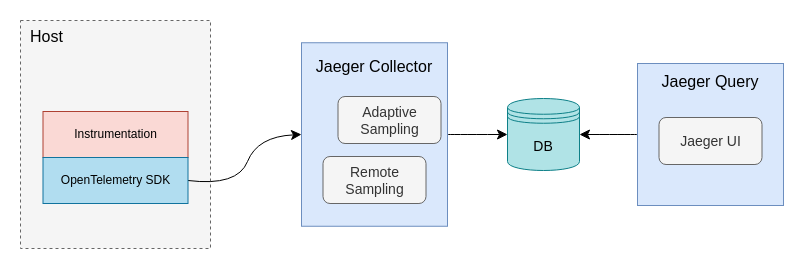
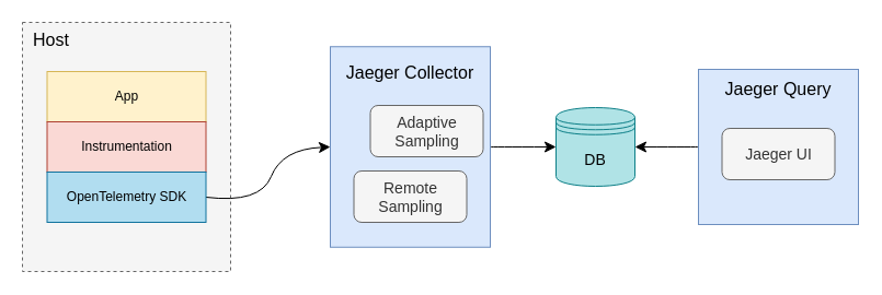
  <mxCell id="0" />
  <mxCell id="1" parent="0" />
  <mxCell id="2" value="" style="rounded=0;whiteSpace=wrap;html=1;dashed=1;fillColor=#f5f5f5;fontColor=#333333;strokeColor=#666666;" vertex="1" parent="1"><mxGeometry x="20" y="20" width="190" height="228" as="geometry" /></mxCell>
  <mxCell id="3" value="Host" style="text;html=1;align=center;verticalAlign=middle;resizable=0;points=[];autosize=1;strokeColor=none;fillColor=none;fontSize=16;" vertex="1" parent="1"><mxGeometry x="20" y="20" width="51" height="31" as="geometry" /></mxCell>
  <mxCell id="4" style="edgeStyle=none;curved=1;rounded=0;orthogonalLoop=1;jettySize=auto;html=1;exitX=1;exitY=0.5;exitDx=0;exitDy=0;entryX=0;entryY=0.5;entryDx=0;entryDy=0;fontSize=12;startSize=8;endSize=8;" edge="1" parent="1" source="17" target="7"><mxGeometry relative="1" as="geometry"><Array as="points"><mxPoint x="237" y="186" /><mxPoint x="257" y="136" /></Array></mxGeometry></mxCell>
+ <mxCell id="5" value="App" style="rounded=0;whiteSpace=wrap;html=1;fillColor=#fff2cc;strokeColor=#d6b656;" vertex="1" parent="1"><mxGeometry x="42.5" y="65" width="145" height="46" as="geometry" /></mxCell>
  <mxCell id="6" style="edgeStyle=none;curved=1;rounded=0;orthogonalLoop=1;jettySize=auto;html=1;entryX=0;entryY=0.5;entryDx=0;entryDy=0;fontSize=12;startSize=8;endSize=8;" edge="1" parent="1" source="7" target="8"><mxGeometry relative="1" as="geometry" /></mxCell>
  <mxCell id="7" value="" style="rounded=0;whiteSpace=wrap;html=1;fillColor=#dae8fc;strokeColor=#6c8ebf;" vertex="1" parent="1"><mxGeometry x="301" y="42.25" width="146" height="183.5" as="geometry" /></mxCell>
  <mxCell id="8" value="DB" style="shape=datastore;whiteSpace=wrap;html=1;fillColor=#b0e3e6;strokeColor=#0e8088;fontSize=14;" vertex="1" parent="1"><mxGeometry x="507" y="98" width="72" height="72" as="geometry" /></mxCell>
  <mxCell id="9" value="Jaeger&amp;nbsp;&lt;span style=&quot;background-color: initial;&quot;&gt;Collector&lt;/span&gt;" style="text;html=1;align=center;verticalAlign=middle;whiteSpace=wrap;rounded=0;fontSize=16;" vertex="1" parent="1"><mxGeometry x="301" y="51" width="146" height="30" as="geometry" /></mxCell>
  <mxCell id="10" style="edgeStyle=none;curved=1;rounded=0;orthogonalLoop=1;jettySize=auto;html=1;exitX=0;exitY=0.5;exitDx=0;exitDy=0;entryX=1;entryY=0.5;entryDx=0;entryDy=0;fontSize=12;startSize=8;endSize=8;" edge="1" parent="1" source="11" target="8"><mxGeometry relative="1" as="geometry" /></mxCell>
  <mxCell id="11" value="" style="rounded=0;whiteSpace=wrap;html=1;fillColor=#dae8fc;strokeColor=#6c8ebf;" vertex="1" parent="1"><mxGeometry x="637" y="63" width="146" height="142" as="geometry" /></mxCell>
  <mxCell id="12" value="Jaeger&amp;nbsp;&lt;span style=&quot;background-color: initial;&quot;&gt;Query&lt;/span&gt;" style="text;html=1;align=center;verticalAlign=middle;whiteSpace=wrap;rounded=0;fontSize=16;" vertex="1" parent="1"><mxGeometry x="637" y="66" width="146" height="30" as="geometry" /></mxCell>
  <mxCell id="13" value="Jaeger UI" style="rounded=1;whiteSpace=wrap;html=1;fillColor=#f5f5f5;strokeColor=#666666;fontColor=#333333;fontSize=14;" vertex="1" parent="1"><mxGeometry x="658.5" y="117" width="103" height="47" as="geometry" /></mxCell>
  <mxCell id="14" value="Adaptive Sampling" style="rounded=1;whiteSpace=wrap;html=1;fillColor=#f5f5f5;strokeColor=#666666;fontColor=#333333;fontSize=14;" vertex="1" parent="1"><mxGeometry x="337.5" y="96" width="103" height="47" as="geometry" /></mxCell>
  <mxCell id="15" value="Remote Sampling" style="rounded=1;whiteSpace=wrap;html=1;fillColor=#f5f5f5;strokeColor=#666666;fontColor=#333333;fontSize=14;" vertex="1" parent="1"><mxGeometry x="322.5" y="156" width="103" height="47" as="geometry" /></mxCell>
  <mxCell id="16" value="Instrumentation" style="rounded=0;whiteSpace=wrap;html=1;fillColor=#fad9d5;strokeColor=#ae4132;" vertex="1" parent="1"><mxGeometry x="42.5" y="111" width="145" height="46" as="geometry" /></mxCell>
  <mxCell id="17" value="OpenTelemetry SDK" style="rounded=0;whiteSpace=wrap;html=1;fillColor=#b1ddf0;strokeColor=#10739e;" vertex="1" parent="1"><mxGeometry x="42.5" y="157" width="145" height="46" as="geometry" /></mxCell>
